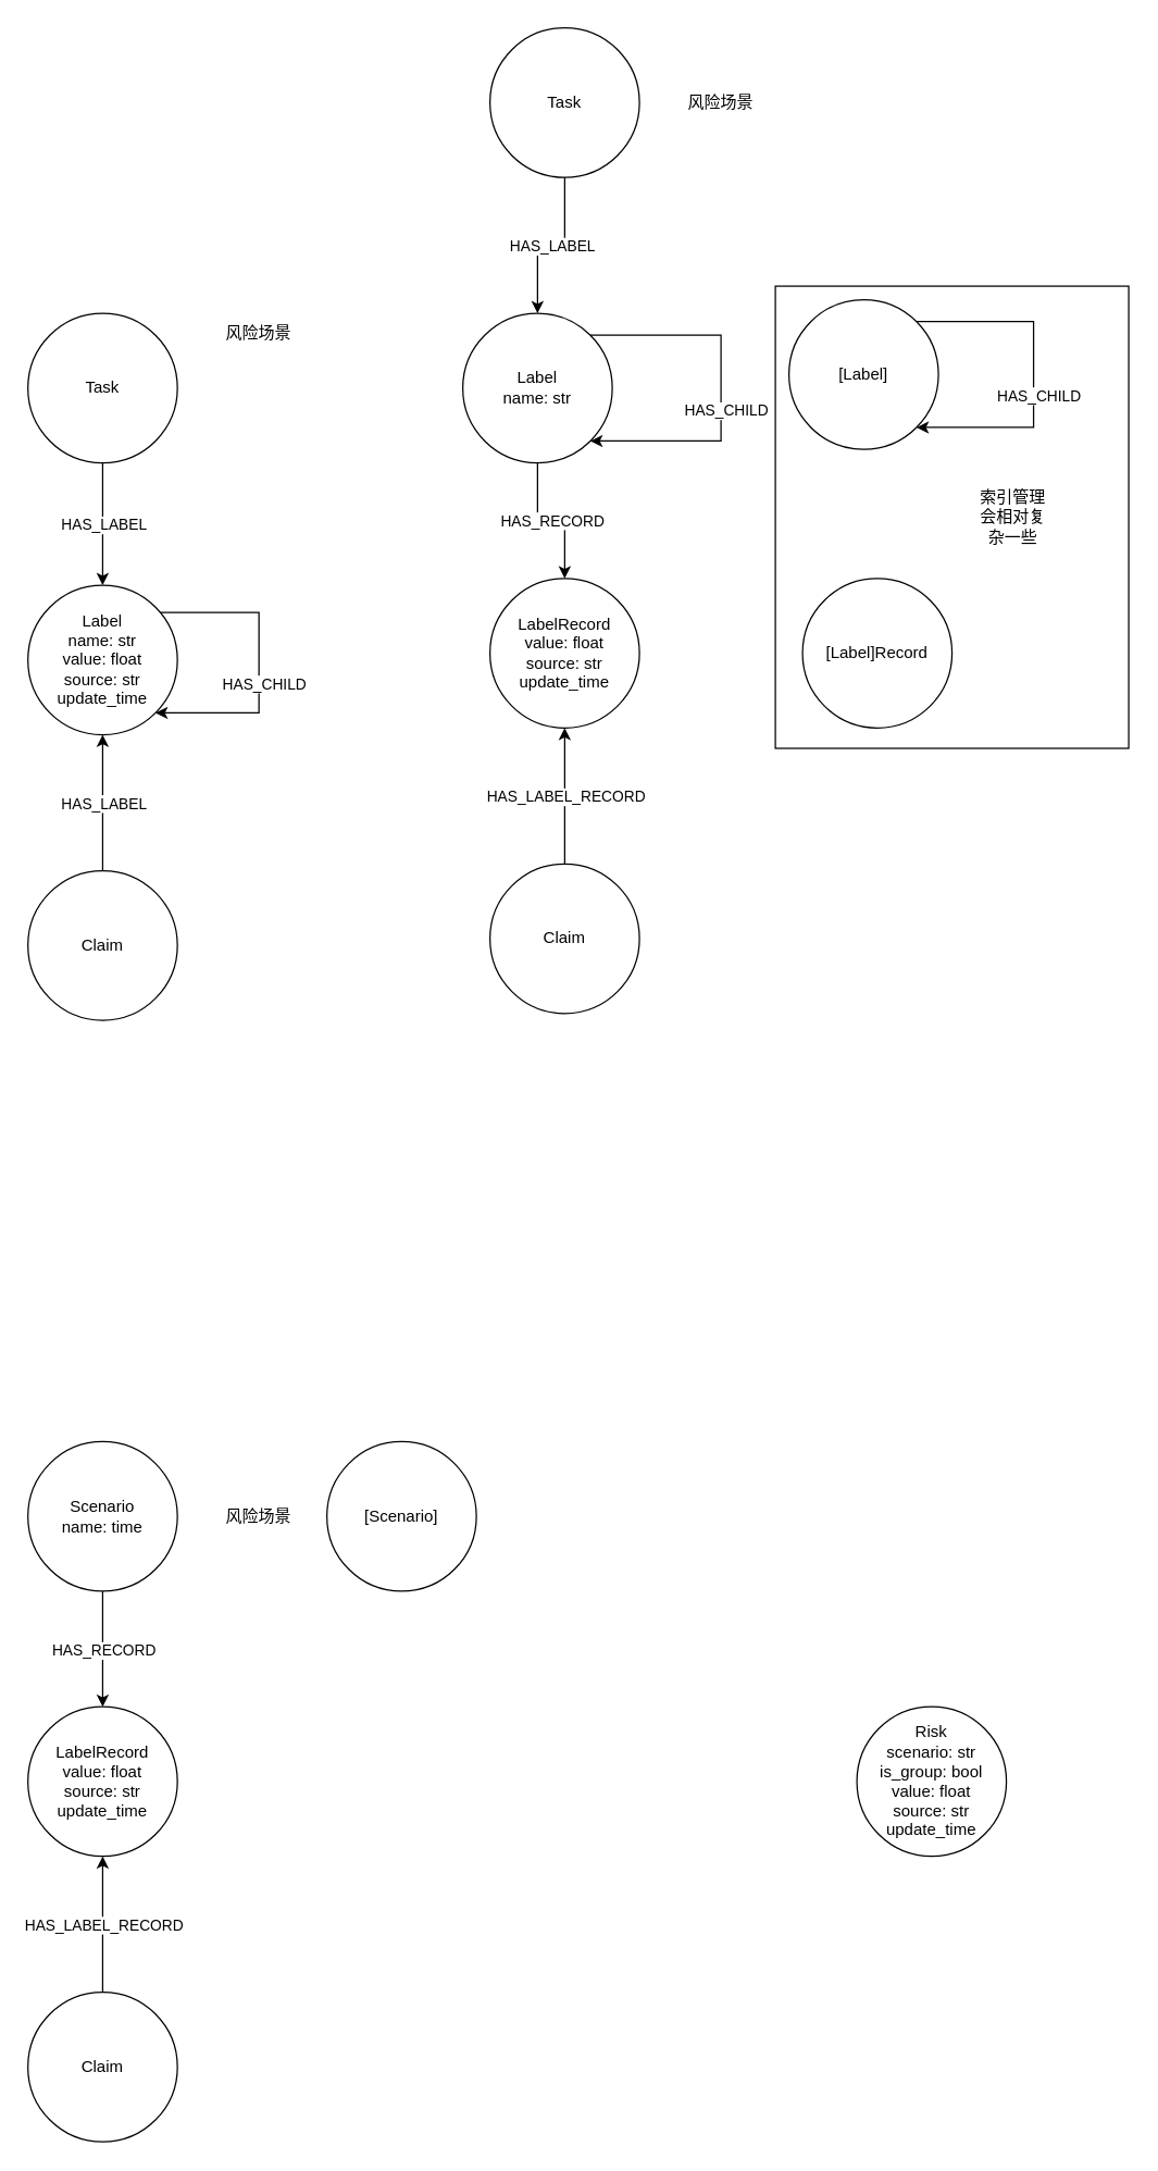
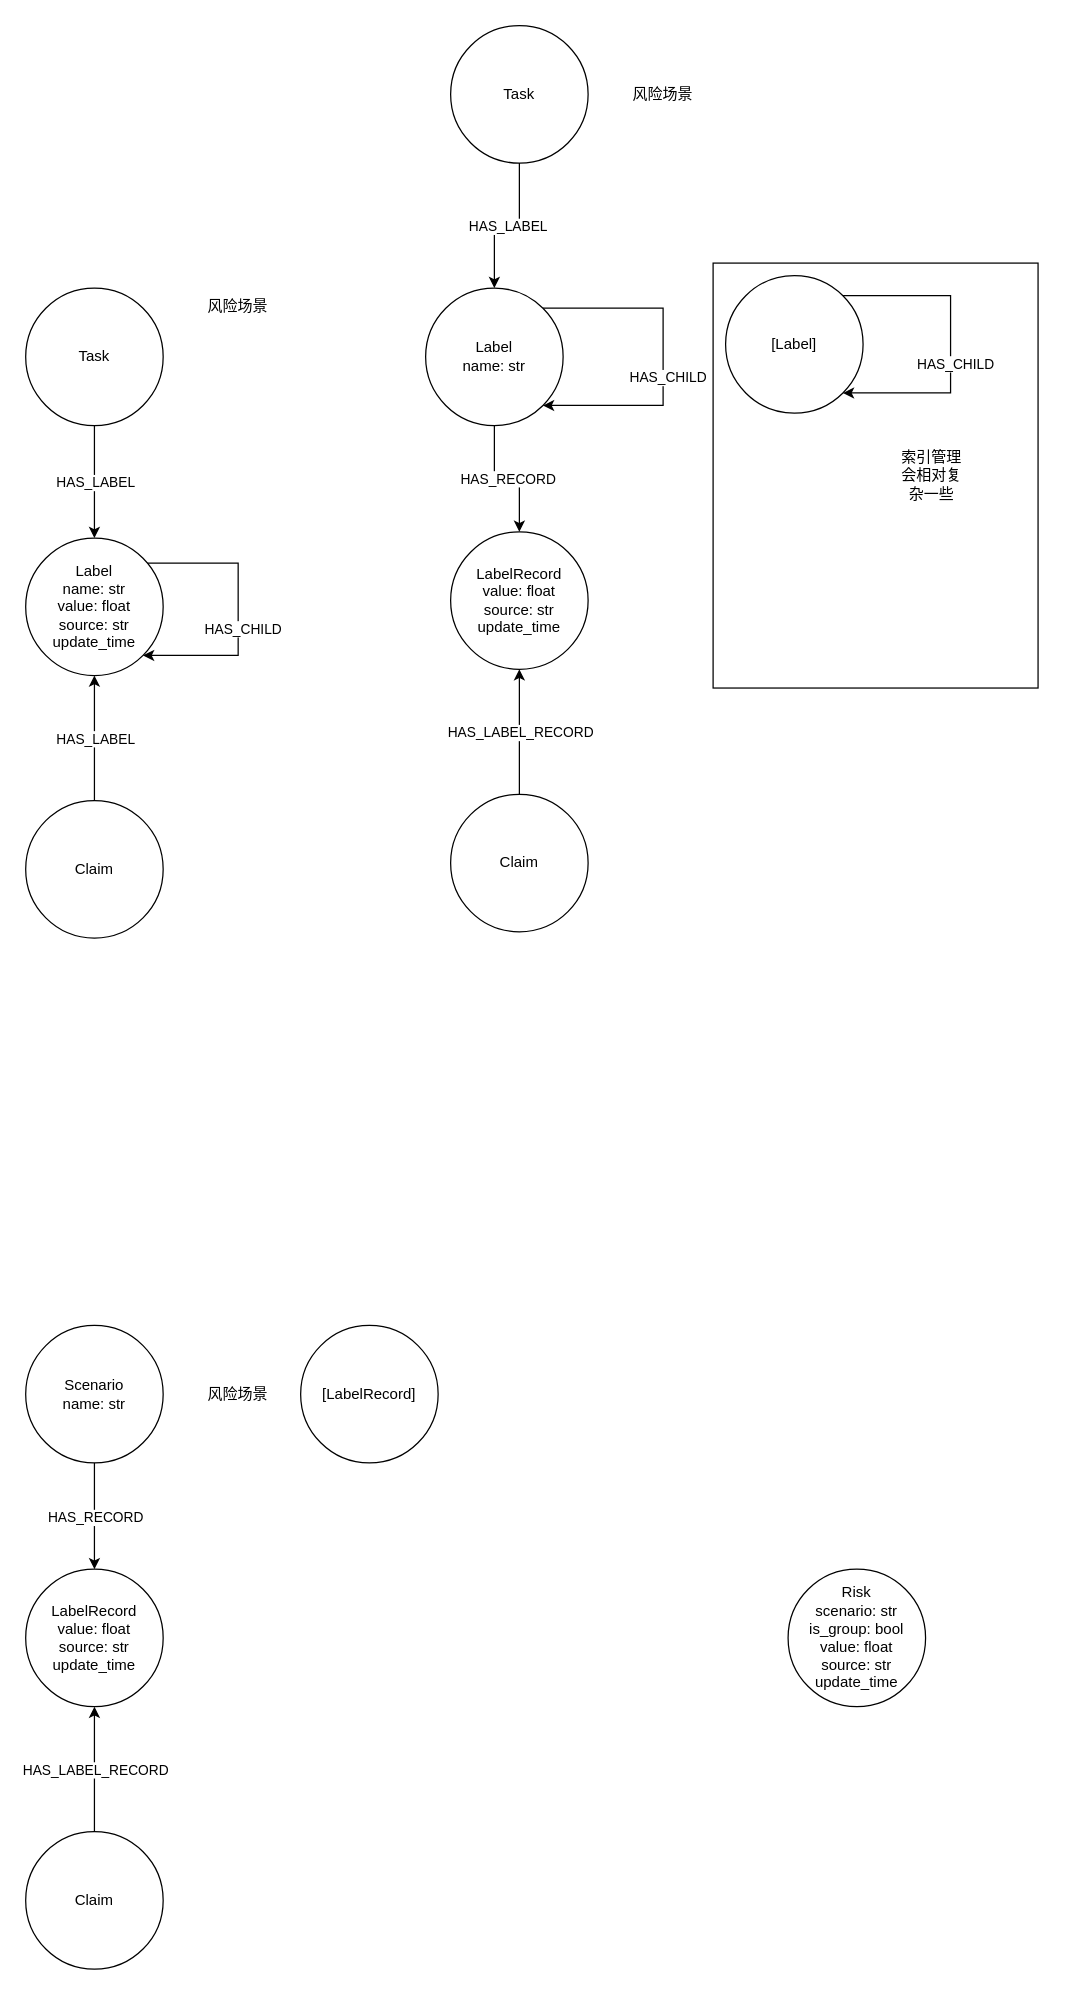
  <mxCell id="0" />
  <mxCell id="1" parent="0" />
  <mxCell id="2" value="Label&lt;br&gt;name: str&lt;br&gt;value: float&lt;br&gt;source: str&lt;br&gt;update_time" style="ellipse;whiteSpace=wrap;html=1;aspect=fixed;" vertex="1" parent="1"><mxGeometry x="20" y="430" width="110" height="110" as="geometry" /></mxCell>
  <mxCell id="3" value="Claim" style="ellipse;whiteSpace=wrap;html=1;aspect=fixed;" vertex="1" parent="1"><mxGeometry x="20" y="640" width="110" height="110" as="geometry" /></mxCell>
  <mxCell id="4" value="" style="endArrow=classic;html=1;rounded=0;edgeStyle=orthogonalEdgeStyle;entryX=0.5;entryY=1;entryDx=0;entryDy=0;exitX=0.5;exitY=0;exitDx=0;exitDy=0;" edge="1" parent="1" source="3" target="2"><mxGeometry relative="1" as="geometry"><mxPoint x="80" y="610" as="sourcePoint" /><mxPoint x="180" y="610" as="targetPoint" /></mxGeometry></mxCell>
  <mxCell id="5" value="HAS_LABEL" style="edgeLabel;resizable=0;html=1;align=center;verticalAlign=middle;" connectable="0" vertex="1" parent="4"><mxGeometry relative="1" as="geometry" /></mxCell>
  <mxCell id="6" value="" style="edgeStyle=elbowEdgeStyle;elbow=horizontal;endArrow=classic;html=1;rounded=0;entryX=1;entryY=1;entryDx=0;entryDy=0;" edge="1" parent="1" source="2" target="2"><mxGeometry width="50" height="50" relative="1" as="geometry"><mxPoint x="110" y="640" as="sourcePoint" /><mxPoint x="160" y="590" as="targetPoint" /><Array as="points"><mxPoint x="190" y="450" /><mxPoint x="140" y="370" /></Array></mxGeometry></mxCell>
  <mxCell id="7" value="HAS_CHILD" style="edgeLabel;html=1;align=center;verticalAlign=middle;resizable=0;points=[];" vertex="1" connectable="0" parent="6"><mxGeometry x="0.122" y="3" relative="1" as="geometry"><mxPoint as="offset" /></mxGeometry></mxCell>
  <mxCell id="8" value="Task" style="ellipse;whiteSpace=wrap;html=1;aspect=fixed;" vertex="1" parent="1"><mxGeometry x="20" y="230" width="110" height="110" as="geometry" /></mxCell>
  <mxCell id="9" value="" style="endArrow=classic;html=1;rounded=0;edgeStyle=orthogonalEdgeStyle;exitX=0.5;exitY=1;exitDx=0;exitDy=0;" edge="1" parent="1" source="8"><mxGeometry relative="1" as="geometry"><mxPoint x="85" y="650" as="sourcePoint" /><mxPoint x="75" y="430" as="targetPoint" /></mxGeometry></mxCell>
  <mxCell id="10" value="HAS_LABEL" style="edgeLabel;resizable=0;html=1;align=center;verticalAlign=middle;" connectable="0" vertex="1" parent="9"><mxGeometry relative="1" as="geometry" /></mxCell>
  <mxCell id="11" value="风险场景" style="text;html=1;strokeColor=none;fillColor=none;align=center;verticalAlign=middle;whiteSpace=wrap;rounded=0;" vertex="1" parent="1"><mxGeometry x="140" y="230" width="100" height="30" as="geometry" /></mxCell>
  <mxCell id="12" value="LabelRecord&lt;br&gt;value: float&lt;br&gt;source: str&lt;br&gt;update_time" style="ellipse;whiteSpace=wrap;html=1;aspect=fixed;" vertex="1" parent="1"><mxGeometry x="360" y="425" width="110" height="110" as="geometry" /></mxCell>
  <mxCell id="13" value="Claim" style="ellipse;whiteSpace=wrap;html=1;aspect=fixed;" vertex="1" parent="1"><mxGeometry x="360" y="635" width="110" height="110" as="geometry" /></mxCell>
  <mxCell id="14" value="" style="endArrow=classic;html=1;rounded=0;edgeStyle=orthogonalEdgeStyle;entryX=0.5;entryY=1;entryDx=0;entryDy=0;exitX=0.5;exitY=0;exitDx=0;exitDy=0;" edge="1" parent="1" source="13" target="12"><mxGeometry relative="1" as="geometry"><mxPoint x="420" y="605" as="sourcePoint" /><mxPoint x="520" y="605" as="targetPoint" /></mxGeometry></mxCell>
  <mxCell id="15" value="HAS_LABEL_RECORD" style="edgeLabel;resizable=0;html=1;align=center;verticalAlign=middle;" connectable="0" vertex="1" parent="14"><mxGeometry relative="1" as="geometry" /></mxCell>
  <mxCell id="16" value="" style="edgeStyle=elbowEdgeStyle;elbow=horizontal;endArrow=classic;html=1;rounded=0;exitX=1;exitY=0;exitDx=0;exitDy=0;entryX=1;entryY=1;entryDx=0;entryDy=0;" edge="1" parent="1" source="22" target="22"><mxGeometry width="50" height="50" relative="1" as="geometry"><mxPoint x="450" y="635" as="sourcePoint" /><mxPoint x="500" y="585" as="targetPoint" /><Array as="points"><mxPoint x="530" y="445" /><mxPoint x="480" y="365" /></Array></mxGeometry></mxCell>
  <mxCell id="17" value="HAS_CHILD" style="edgeLabel;html=1;align=center;verticalAlign=middle;resizable=0;points=[];" vertex="1" connectable="0" parent="16"><mxGeometry x="0.122" y="3" relative="1" as="geometry"><mxPoint as="offset" /></mxGeometry></mxCell>
  <mxCell id="18" value="Task" style="ellipse;whiteSpace=wrap;html=1;aspect=fixed;" vertex="1" parent="1"><mxGeometry x="360" y="20" width="110" height="110" as="geometry" /></mxCell>
  <mxCell id="19" value="" style="endArrow=classic;html=1;rounded=0;edgeStyle=orthogonalEdgeStyle;exitX=0.5;exitY=1;exitDx=0;exitDy=0;entryX=0.5;entryY=0;entryDx=0;entryDy=0;" edge="1" parent="1" source="18" target="22"><mxGeometry relative="1" as="geometry"><mxPoint x="425" y="645" as="sourcePoint" /><mxPoint x="290" y="200" as="targetPoint" /></mxGeometry></mxCell>
  <mxCell id="20" value="HAS_LABEL" style="edgeLabel;resizable=0;html=1;align=center;verticalAlign=middle;" connectable="0" vertex="1" parent="19"><mxGeometry relative="1" as="geometry" /></mxCell>
  <mxCell id="21" value="风险场景" style="text;html=1;strokeColor=none;fillColor=none;align=center;verticalAlign=middle;whiteSpace=wrap;rounded=0;" vertex="1" parent="1"><mxGeometry x="480" y="60" width="100" height="30" as="geometry" /></mxCell>
  <mxCell id="22" value="Label&lt;br&gt;name: str" style="ellipse;whiteSpace=wrap;html=1;aspect=fixed;" vertex="1" parent="1"><mxGeometry x="340" y="230" width="110" height="110" as="geometry" /></mxCell>
  <mxCell id="23" value="" style="endArrow=classic;html=1;rounded=0;edgeStyle=orthogonalEdgeStyle;entryX=0.5;entryY=0;entryDx=0;entryDy=0;" edge="1" parent="1" source="22" target="12"><mxGeometry relative="1" as="geometry"><mxPoint x="425" y="140" as="sourcePoint" /><mxPoint x="425" y="240" as="targetPoint" /></mxGeometry></mxCell>
  <mxCell id="24" value="HAS_RECORD" style="edgeLabel;resizable=0;html=1;align=center;verticalAlign=middle;" connectable="0" vertex="1" parent="23"><mxGeometry relative="1" as="geometry" /></mxCell>
  <mxCell id="25" value="" style="edgeStyle=elbowEdgeStyle;elbow=horizontal;endArrow=classic;html=1;rounded=0;exitX=1;exitY=0;exitDx=0;exitDy=0;entryX=1;entryY=1;entryDx=0;entryDy=0;" edge="1" parent="1" source="27" target="27"><mxGeometry width="50" height="50" relative="1" as="geometry"><mxPoint x="680" y="635" as="sourcePoint" /><mxPoint x="730" y="585" as="targetPoint" /><Array as="points"><mxPoint x="760" y="445" /><mxPoint x="710" y="365" /></Array></mxGeometry></mxCell>
  <mxCell id="26" value="HAS_CHILD" style="edgeLabel;html=1;align=center;verticalAlign=middle;resizable=0;points=[];" vertex="1" connectable="0" parent="25"><mxGeometry x="0.122" y="3" relative="1" as="geometry"><mxPoint as="offset" /></mxGeometry></mxCell>
  <mxCell id="27" value="[Label]" style="ellipse;whiteSpace=wrap;html=1;aspect=fixed;" vertex="1" parent="1"><mxGeometry x="580" y="220" width="110" height="110" as="geometry" /></mxCell>
- <mxCell id="28" value="[Label]Record" style="ellipse;whiteSpace=wrap;html=1;aspect=fixed;" vertex="1" parent="1"><mxGeometry x="590" y="425" width="110" height="110" as="geometry" /></mxCell>
  <mxCell id="29" value="" style="rounded=0;whiteSpace=wrap;html=1;fillColor=none;" vertex="1" parent="1"><mxGeometry x="570" y="210" width="260" height="340" as="geometry" /></mxCell>
  <mxCell id="30" value="索引管理会相对复杂一些" style="text;html=1;strokeColor=none;fillColor=none;align=center;verticalAlign=middle;whiteSpace=wrap;rounded=0;" vertex="1" parent="1"><mxGeometry x="715" y="365" width="60" height="30" as="geometry" /></mxCell>
  <mxCell id="31" value="LabelRecord&lt;br&gt;value: float&lt;br&gt;source: str&lt;br&gt;update_time" style="ellipse;whiteSpace=wrap;html=1;aspect=fixed;" vertex="1" parent="1"><mxGeometry x="20" y="1255" width="110" height="110" as="geometry" /></mxCell>
  <mxCell id="32" value="Claim" style="ellipse;whiteSpace=wrap;html=1;aspect=fixed;" vertex="1" parent="1"><mxGeometry x="20" y="1465" width="110" height="110" as="geometry" /></mxCell>
  <mxCell id="33" value="" style="endArrow=classic;html=1;rounded=0;edgeStyle=orthogonalEdgeStyle;entryX=0.5;entryY=1;entryDx=0;entryDy=0;exitX=0.5;exitY=0;exitDx=0;exitDy=0;" edge="1" parent="1" source="32" target="31"><mxGeometry relative="1" as="geometry"><mxPoint x="80" y="1435" as="sourcePoint" /><mxPoint x="180" y="1435" as="targetPoint" /></mxGeometry></mxCell>
  <mxCell id="34" value="HAS_LABEL_RECORD" style="edgeLabel;resizable=0;html=1;align=center;verticalAlign=middle;" connectable="0" vertex="1" parent="33"><mxGeometry relative="1" as="geometry" /></mxCell>
  <mxCell id="35" value="风险场景" style="text;html=1;strokeColor=none;fillColor=none;align=center;verticalAlign=middle;whiteSpace=wrap;rounded=0;" vertex="1" parent="1"><mxGeometry x="140" y="1100" width="100" height="30" as="geometry" /></mxCell>
- <mxCell id="36" value="Scenario&lt;br&gt;name: time" style="ellipse;whiteSpace=wrap;html=1;aspect=fixed;" vertex="1" parent="1"><mxGeometry x="20" y="1060" width="110" height="110" as="geometry" /></mxCell>
+ <mxCell id="36" value="Scenario&lt;br&gt;name: str" style="ellipse;whiteSpace=wrap;html=1;aspect=fixed;" vertex="1" parent="1"><mxGeometry x="20" y="1060" width="110" height="110" as="geometry" /></mxCell>
  <mxCell id="37" value="" style="endArrow=classic;html=1;rounded=0;edgeStyle=orthogonalEdgeStyle;entryX=0.5;entryY=0;entryDx=0;entryDy=0;" edge="1" parent="1" source="36" target="31"><mxGeometry relative="1" as="geometry"><mxPoint x="85" y="970" as="sourcePoint" /><mxPoint x="85" y="1070" as="targetPoint" /></mxGeometry></mxCell>
  <mxCell id="38" value="HAS_RECORD" style="edgeLabel;resizable=0;html=1;align=center;verticalAlign=middle;" connectable="0" vertex="1" parent="37"><mxGeometry relative="1" as="geometry" /></mxCell>
- <mxCell id="39" value="[Scenario]" style="ellipse;whiteSpace=wrap;html=1;aspect=fixed;" vertex="1" parent="1"><mxGeometry x="240" y="1060" width="110" height="110" as="geometry" /></mxCell>
+ <mxCell id="39" value="[LabelRecord]" style="ellipse;whiteSpace=wrap;html=1;aspect=fixed;" vertex="1" parent="1"><mxGeometry x="240" y="1060" width="110" height="110" as="geometry" /></mxCell>
  <mxCell id="40" value="Risk&lt;br&gt;scenario: str&lt;br&gt;is_group: bool&lt;br&gt;value: float&lt;br&gt;source: str&lt;br&gt;update_time" style="ellipse;whiteSpace=wrap;html=1;aspect=fixed;" vertex="1" parent="1"><mxGeometry x="630" y="1255" width="110" height="110" as="geometry" /></mxCell>
